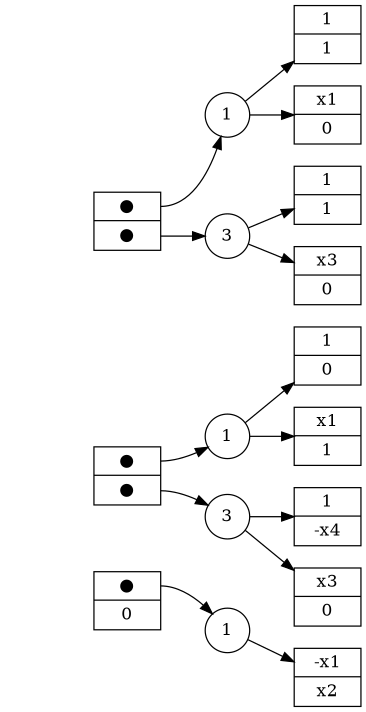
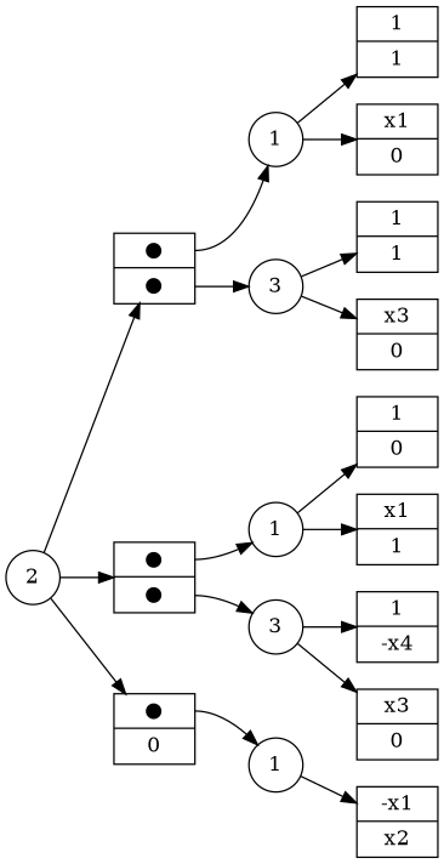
  digraph {
    rankdir=LR
    node [shape=record]
+   n1 [label=2 shape=circle]
    n2 [label="<f0> ●|<f1> ●"]
    n3 [label="<f0> ●|<f1> ●"]
    n4 [label="<f0> ●|<f1> 0"]
    n5 [label=1 shape=circle]
    n6 [label=3 shape=circle]
    n7 [label="<f0> 1|<f1> 1"]
    n8 [label="<f0> x1|<f1> 0"]
    n9 [label="<f0> 1|<f1> 1"]
    n10 [label="<f0> x3|<f1> 0"]
    n11 [label=1 shape=circle]
    n12 [label=3 shape=circle]
    n13 [label="<f0> 1|<f1> 0"]
    n14 [label="<f0> x1|<f1> 1"]
    n15 [label="<f0> 1|<f1> -x4"]
    n16 [label="<f0> x3|<f1> 0"]
    n17 [label=1 shape=circle]
    n18 [label="<f0> -x1|<f1> x2"]
+   n1 -> n2
+   n1 -> n3
+   n1 -> n4
    n2 -> n5 [tailport=f0]
    n2 -> n6 [tailport=f1]
    n3 -> n11 [tailport=f0]
    n3 -> n12 [tailport=f1]
    n4 -> n17 [tailport=f0]
    n5 -> n7
    n5 -> n8
    n6 -> n9
    n6 -> n10
    n11 -> n13
    n11 -> n14
    n12 -> n15
    n12 -> n16
    n17 -> n18
  }
